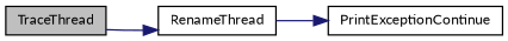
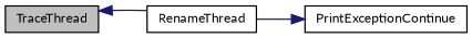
  digraph {
    fontname=Lato
    rankdir=LR
    node [color=black fillcolor=white fontname=Lato fontsize=10 shape=record style=filled]
    edge [color=midnightblue fontname=Lato fontsize=10 labelfontname=Helvetica labelfontsize=10 style=solid]
    n1 [fillcolor=grey75 fontcolor=black height=0.2 label=TraceThread width=0.4]
    n2 [height=0.2 label=RenameThread width=0.4]
    n3 [height=0.2 label=PrintExceptionContinue width=0.4]
-   n1 -> n2
+   n2 -> n1
    n2 -> n3
  }
